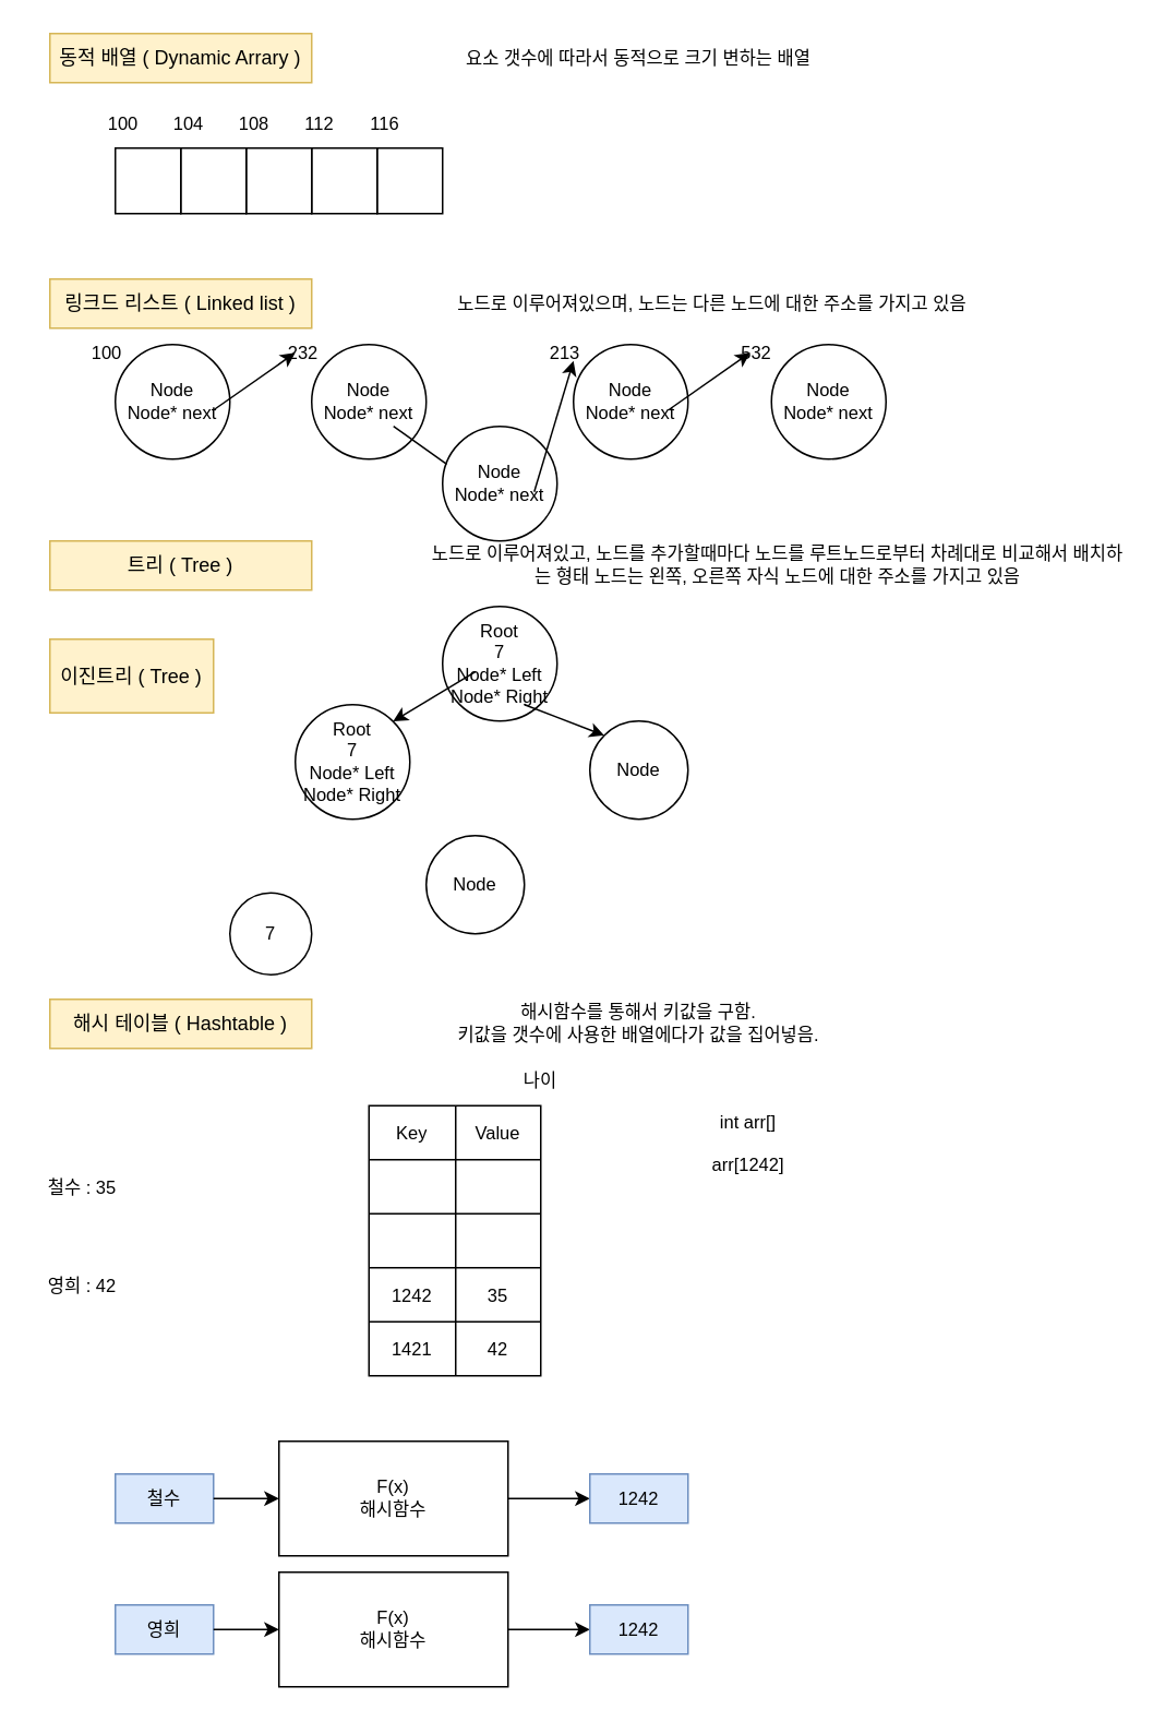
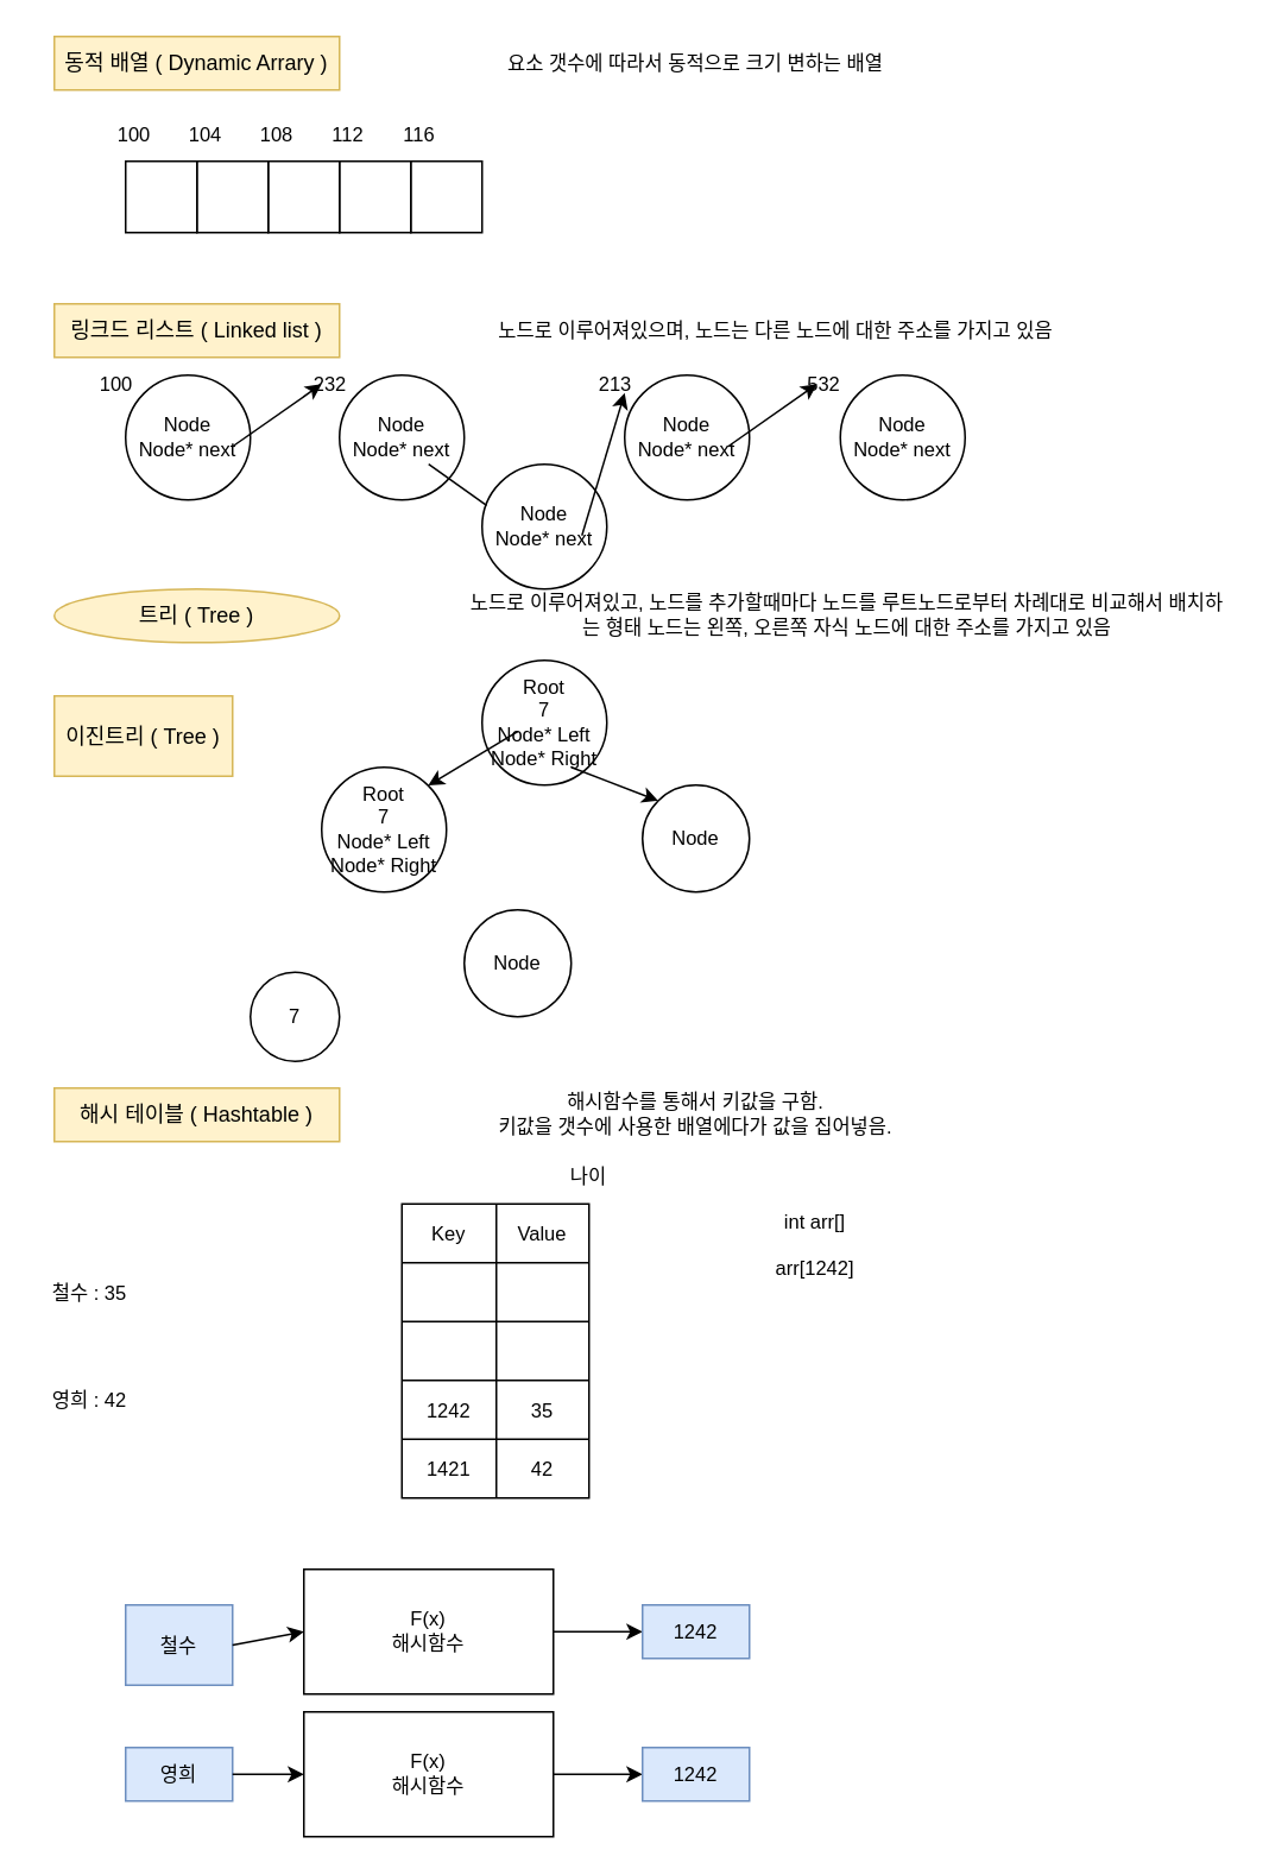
  <mxCell id="0" />
  <mxCell id="1" parent="0" />
  <mxCell id="2" value="동적 배열 ( Dynamic Arrary )" style="rounded=0;whiteSpace=wrap;html=1;fillColor=#fff2cc;strokeColor=#d6b656;" vertex="1" parent="1"><mxGeometry x="30" y="20" width="160" height="30" as="geometry" /></mxCell>
  <mxCell id="3" value="요소 갯수에 따라서 동적으로 크기 변하는 배열" style="text;html=1;strokeColor=none;fillColor=none;align=center;verticalAlign=middle;whiteSpace=wrap;rounded=0;fontSize=11;" vertex="1" parent="1"><mxGeometry x="260" y="20" width="260" height="30" as="geometry" /></mxCell>
  <mxCell id="4" value="링크드 리스트 ( Linked list )" style="rounded=0;whiteSpace=wrap;html=1;fillColor=#fff2cc;strokeColor=#d6b656;" vertex="1" parent="1"><mxGeometry x="30" y="170" width="160" height="30" as="geometry" /></mxCell>
  <mxCell id="5" value="노드로 이루어져있으며, 노드는 다른 노드에 대한 주소를 가지고 있음" style="text;html=1;strokeColor=none;fillColor=none;align=center;verticalAlign=middle;whiteSpace=wrap;rounded=0;fontSize=11;" vertex="1" parent="1"><mxGeometry x="260" y="170" width="350" height="30" as="geometry" /></mxCell>
- <mxCell id="6" value="트리 ( Tree )" style="rounded=0;whiteSpace=wrap;html=1;fillColor=#fff2cc;strokeColor=#d6b656;" vertex="1" parent="1"><mxGeometry x="30" y="330" width="160" height="30" as="geometry" /></mxCell>
+ <mxCell id="6" value="트리 ( Tree )" style="ellipse;whiteSpace=wrap;html=1;fillColor=#fff2cc;strokeColor=#d6b656;" vertex="1" parent="1"><mxGeometry x="30" y="330" width="160" height="30" as="geometry" /></mxCell>
  <mxCell id="7" value="노드로 이루어져있고, 노드를 추가할때마다 노드를 루트노드로부터 차례대로 비교해서 배치하는 형태 노드는 왼쪽, 오른쪽 자식 노드에 대한 주소를 가지고 있음" style="text;html=1;strokeColor=none;fillColor=none;align=center;verticalAlign=middle;whiteSpace=wrap;rounded=0;fontSize=11;" vertex="1" parent="1"><mxGeometry x="260" y="330" width="430" height="30" as="geometry" /></mxCell>
  <mxCell id="8" value="" style="rounded=0;whiteSpace=wrap;html=1;fontSize=11;" vertex="1" parent="1"><mxGeometry x="230" y="90" width="40" height="40" as="geometry" /></mxCell>
  <mxCell id="9" value="" style="rounded=0;whiteSpace=wrap;html=1;fontSize=11;" vertex="1" parent="1"><mxGeometry x="190" y="90" width="40" height="40" as="geometry" /></mxCell>
  <mxCell id="10" value="" style="rounded=0;whiteSpace=wrap;html=1;fontSize=11;" vertex="1" parent="1"><mxGeometry x="150" y="90" width="40" height="40" as="geometry" /></mxCell>
  <mxCell id="11" value="" style="rounded=0;whiteSpace=wrap;html=1;fontSize=11;" vertex="1" parent="1"><mxGeometry x="110" y="90" width="40" height="40" as="geometry" /></mxCell>
  <mxCell id="12" value="" style="rounded=0;whiteSpace=wrap;html=1;fontSize=11;" vertex="1" parent="1"><mxGeometry x="70" y="90" width="40" height="40" as="geometry" /></mxCell>
  <mxCell id="13" value="100" style="text;html=1;strokeColor=none;fillColor=none;align=center;verticalAlign=middle;whiteSpace=wrap;rounded=0;fontSize=11;" vertex="1" parent="1"><mxGeometry x="50" y="60" width="50" height="30" as="geometry" /></mxCell>
  <mxCell id="14" value="104" style="text;html=1;strokeColor=none;fillColor=none;align=center;verticalAlign=middle;whiteSpace=wrap;rounded=0;fontSize=11;" vertex="1" parent="1"><mxGeometry x="90" y="60" width="50" height="30" as="geometry" /></mxCell>
  <mxCell id="15" value="108" style="text;html=1;strokeColor=none;fillColor=none;align=center;verticalAlign=middle;whiteSpace=wrap;rounded=0;fontSize=11;" vertex="1" parent="1"><mxGeometry x="130" y="60" width="50" height="30" as="geometry" /></mxCell>
  <mxCell id="16" value="112" style="text;html=1;strokeColor=none;fillColor=none;align=center;verticalAlign=middle;whiteSpace=wrap;rounded=0;fontSize=11;" vertex="1" parent="1"><mxGeometry x="170" y="60" width="50" height="30" as="geometry" /></mxCell>
  <mxCell id="17" value="116" style="text;html=1;strokeColor=none;fillColor=none;align=center;verticalAlign=middle;whiteSpace=wrap;rounded=0;fontSize=11;" vertex="1" parent="1"><mxGeometry x="210" y="60" width="50" height="30" as="geometry" /></mxCell>
  <mxCell id="18" value="Node&lt;br&gt;Node* next" style="ellipse;whiteSpace=wrap;html=1;aspect=fixed;fontSize=11;" vertex="1" parent="1"><mxGeometry x="70" y="210" width="70" height="70" as="geometry" /></mxCell>
  <mxCell id="19" value="100" style="text;html=1;strokeColor=none;fillColor=none;align=center;verticalAlign=middle;whiteSpace=wrap;rounded=0;fontSize=11;" vertex="1" parent="1"><mxGeometry x="40" y="200" width="50" height="30" as="geometry" /></mxCell>
  <mxCell id="20" value="213" style="text;html=1;strokeColor=none;fillColor=none;align=center;verticalAlign=middle;whiteSpace=wrap;rounded=0;fontSize=11;" vertex="1" parent="1"><mxGeometry x="320" y="200" width="50" height="30" as="geometry" /></mxCell>
  <mxCell id="21" value="532" style="text;html=1;strokeColor=none;fillColor=none;align=center;verticalAlign=middle;whiteSpace=wrap;rounded=0;fontSize=11;" vertex="1" parent="1"><mxGeometry x="437" y="200" width="50" height="30" as="geometry" /></mxCell>
  <mxCell id="22" value="232" style="text;html=1;strokeColor=none;fillColor=none;align=center;verticalAlign=middle;whiteSpace=wrap;rounded=0;fontSize=11;" vertex="1" parent="1"><mxGeometry x="160" y="200" width="50" height="30" as="geometry" /></mxCell>
  <mxCell id="23" value="Node&lt;br&gt;Node* next" style="ellipse;whiteSpace=wrap;html=1;aspect=fixed;fontSize=11;" vertex="1" parent="1"><mxGeometry x="190" y="210" width="70" height="70" as="geometry" /></mxCell>
  <mxCell id="24" value="Node&lt;br&gt;Node* next" style="ellipse;whiteSpace=wrap;html=1;aspect=fixed;fontSize=11;" vertex="1" parent="1"><mxGeometry x="350" y="210" width="70" height="70" as="geometry" /></mxCell>
  <mxCell id="25" value="Node&lt;br&gt;Node* next" style="ellipse;whiteSpace=wrap;html=1;aspect=fixed;fontSize=11;" vertex="1" parent="1"><mxGeometry x="471" y="210" width="70" height="70" as="geometry" /></mxCell>
  <mxCell id="26" value="Node&lt;br&gt;Node* next" style="ellipse;whiteSpace=wrap;html=1;aspect=fixed;fontSize=11;" vertex="1" parent="1"><mxGeometry x="270" y="260" width="70" height="70" as="geometry" /></mxCell>
  <mxCell id="27" value="" style="endArrow=classic;html=1;rounded=0;fontSize=11;" edge="1" parent="1"><mxGeometry width="50" height="50" relative="1" as="geometry"><mxPoint x="130" y="250" as="sourcePoint" /><mxPoint x="180" y="215" as="targetPoint" /></mxGeometry></mxCell>
  <mxCell id="28" value="" style="endArrow=classic;html=1;rounded=0;fontSize=11;" edge="1" parent="1"><mxGeometry width="50" height="50" relative="1" as="geometry"><mxPoint x="408" y="250" as="sourcePoint" /><mxPoint x="458" y="215" as="targetPoint" /></mxGeometry></mxCell>
  <mxCell id="29" value="" style="endArrow=classic;html=1;rounded=0;fontSize=11;" edge="1" parent="1"><mxGeometry width="50" height="50" relative="1" as="geometry"><mxPoint x="326" y="300" as="sourcePoint" /><mxPoint x="350" y="220" as="targetPoint" /></mxGeometry></mxCell>
  <mxCell id="30" value="" style="endArrow=none;html=1;rounded=0;fontSize=11;exitX=0.714;exitY=0.714;exitDx=0;exitDy=0;exitPerimeter=0;entryX=0.036;entryY=0.329;entryDx=0;entryDy=0;entryPerimeter=0;" edge="1" parent="1" source="23" target="26"><mxGeometry width="50" height="50" relative="1" as="geometry"><mxPoint x="340" y="300" as="sourcePoint" /><mxPoint x="270" y="280" as="targetPoint" /></mxGeometry></mxCell>
  <mxCell id="31" value="해시 테이블 ( Hashtable )" style="rounded=0;whiteSpace=wrap;html=1;fillColor=#fff2cc;strokeColor=#d6b656;" vertex="1" parent="1"><mxGeometry x="30" y="610" width="160" height="30" as="geometry" /></mxCell>
  <mxCell id="32" value="해시함수를 통해서 키값을 구함.&lt;br&gt;키값을 갯수에 사용한 배열에다가 값을 집어넣음." style="text;html=1;strokeColor=none;fillColor=none;align=center;verticalAlign=middle;whiteSpace=wrap;rounded=0;fontSize=11;" vertex="1" parent="1"><mxGeometry x="260" y="610" width="260" height="30" as="geometry" /></mxCell>
  <mxCell id="33" value="" style="shape=table;startSize=0;container=1;collapsible=0;childLayout=tableLayout;fontSize=11;" vertex="1" parent="1"><mxGeometry x="225" y="675" width="105" height="165" as="geometry" /></mxCell>
  <mxCell id="34" value="" style="shape=tableRow;horizontal=0;startSize=0;swimlaneHead=0;swimlaneBody=0;top=0;left=0;bottom=0;right=0;collapsible=0;dropTarget=0;fillColor=none;points=[[0,0.5],[1,0.5]];portConstraint=eastwest;fontSize=11;" vertex="1" parent="33"><mxGeometry width="105" height="33" as="geometry" /></mxCell>
  <mxCell id="35" value="Key" style="shape=partialRectangle;html=1;whiteSpace=wrap;connectable=0;overflow=hidden;fillColor=none;top=0;left=0;bottom=0;right=0;pointerEvents=1;fontSize=11;" vertex="1" parent="34"><mxGeometry width="53" height="33" as="geometry"><mxRectangle width="53" height="33" as="alternateBounds" /></mxGeometry></mxCell>
  <mxCell id="36" value="Value" style="shape=partialRectangle;html=1;whiteSpace=wrap;connectable=0;overflow=hidden;fillColor=none;top=0;left=0;bottom=0;right=0;pointerEvents=1;fontSize=11;" vertex="1" parent="34"><mxGeometry x="53" width="52" height="33" as="geometry"><mxRectangle width="52" height="33" as="alternateBounds" /></mxGeometry></mxCell>
  <mxCell id="37" value="" style="shape=tableRow;horizontal=0;startSize=0;swimlaneHead=0;swimlaneBody=0;top=0;left=0;bottom=0;right=0;collapsible=0;dropTarget=0;fillColor=none;points=[[0,0.5],[1,0.5]];portConstraint=eastwest;fontSize=11;" vertex="1" parent="33"><mxGeometry y="33" width="105" height="33" as="geometry" /></mxCell>
  <mxCell id="38" value="" style="shape=partialRectangle;html=1;whiteSpace=wrap;connectable=0;overflow=hidden;fillColor=none;top=0;left=0;bottom=0;right=0;pointerEvents=1;fontSize=11;" vertex="1" parent="37"><mxGeometry width="53" height="33" as="geometry"><mxRectangle width="53" height="33" as="alternateBounds" /></mxGeometry></mxCell>
  <mxCell id="39" value="" style="shape=partialRectangle;html=1;whiteSpace=wrap;connectable=0;overflow=hidden;fillColor=none;top=0;left=0;bottom=0;right=0;pointerEvents=1;fontSize=11;" vertex="1" parent="37"><mxGeometry x="53" width="52" height="33" as="geometry"><mxRectangle width="52" height="33" as="alternateBounds" /></mxGeometry></mxCell>
  <mxCell id="40" value="" style="shape=tableRow;horizontal=0;startSize=0;swimlaneHead=0;swimlaneBody=0;top=0;left=0;bottom=0;right=0;collapsible=0;dropTarget=0;fillColor=none;points=[[0,0.5],[1,0.5]];portConstraint=eastwest;fontSize=11;" vertex="1" parent="33"><mxGeometry y="66" width="105" height="33" as="geometry" /></mxCell>
  <mxCell id="41" value="" style="shape=partialRectangle;html=1;whiteSpace=wrap;connectable=0;overflow=hidden;fillColor=none;top=0;left=0;bottom=0;right=0;pointerEvents=1;fontSize=11;" vertex="1" parent="40"><mxGeometry width="53" height="33" as="geometry"><mxRectangle width="53" height="33" as="alternateBounds" /></mxGeometry></mxCell>
  <mxCell id="42" value="" style="shape=partialRectangle;html=1;whiteSpace=wrap;connectable=0;overflow=hidden;fillColor=none;top=0;left=0;bottom=0;right=0;pointerEvents=1;fontSize=11;" vertex="1" parent="40"><mxGeometry x="53" width="52" height="33" as="geometry"><mxRectangle width="52" height="33" as="alternateBounds" /></mxGeometry></mxCell>
  <mxCell id="43" value="" style="shape=tableRow;horizontal=0;startSize=0;swimlaneHead=0;swimlaneBody=0;top=0;left=0;bottom=0;right=0;collapsible=0;dropTarget=0;fillColor=none;points=[[0,0.5],[1,0.5]];portConstraint=eastwest;fontSize=11;" vertex="1" parent="33"><mxGeometry y="99" width="105" height="33" as="geometry" /></mxCell>
  <mxCell id="44" value="1242" style="shape=partialRectangle;html=1;whiteSpace=wrap;connectable=0;overflow=hidden;fillColor=none;top=0;left=0;bottom=0;right=0;pointerEvents=1;fontSize=11;" vertex="1" parent="43"><mxGeometry width="53" height="33" as="geometry"><mxRectangle width="53" height="33" as="alternateBounds" /></mxGeometry></mxCell>
  <mxCell id="45" value="35" style="shape=partialRectangle;html=1;whiteSpace=wrap;connectable=0;overflow=hidden;fillColor=none;top=0;left=0;bottom=0;right=0;pointerEvents=1;fontSize=11;" vertex="1" parent="43"><mxGeometry x="53" width="52" height="33" as="geometry"><mxRectangle width="52" height="33" as="alternateBounds" /></mxGeometry></mxCell>
  <mxCell id="46" value="" style="shape=tableRow;horizontal=0;startSize=0;swimlaneHead=0;swimlaneBody=0;top=0;left=0;bottom=0;right=0;collapsible=0;dropTarget=0;fillColor=none;points=[[0,0.5],[1,0.5]];portConstraint=eastwest;fontSize=11;" vertex="1" parent="33"><mxGeometry y="132" width="105" height="33" as="geometry" /></mxCell>
  <mxCell id="47" value="1421" style="shape=partialRectangle;html=1;whiteSpace=wrap;connectable=0;overflow=hidden;fillColor=none;top=0;left=0;bottom=0;right=0;pointerEvents=1;fontSize=11;" vertex="1" parent="46"><mxGeometry width="53" height="33" as="geometry"><mxRectangle width="53" height="33" as="alternateBounds" /></mxGeometry></mxCell>
  <mxCell id="48" value="42" style="shape=partialRectangle;html=1;whiteSpace=wrap;connectable=0;overflow=hidden;fillColor=none;top=0;left=0;bottom=0;right=0;pointerEvents=1;fontSize=11;" vertex="1" parent="46"><mxGeometry x="53" width="52" height="33" as="geometry"><mxRectangle width="52" height="33" as="alternateBounds" /></mxGeometry></mxCell>
  <mxCell id="49" value="철수 : 35" style="text;html=1;strokeColor=none;fillColor=none;align=center;verticalAlign=middle;whiteSpace=wrap;rounded=0;fontSize=11;" vertex="1" parent="1"><mxGeometry x="20" y="710" width="60" height="30" as="geometry" /></mxCell>
  <mxCell id="50" value="영희 : 42" style="text;html=1;strokeColor=none;fillColor=none;align=center;verticalAlign=middle;whiteSpace=wrap;rounded=0;fontSize=11;" vertex="1" parent="1"><mxGeometry x="20" y="770" width="60" height="30" as="geometry" /></mxCell>
  <mxCell id="51" value="나이" style="text;html=1;strokeColor=none;fillColor=none;align=center;verticalAlign=middle;whiteSpace=wrap;rounded=0;fontSize=11;" vertex="1" parent="1"><mxGeometry x="300" y="645" width="60" height="30" as="geometry" /></mxCell>
  <mxCell id="52" value="int arr[]&lt;br&gt;&lt;br&gt;arr[1242]" style="text;html=1;strokeColor=none;fillColor=none;align=center;verticalAlign=middle;whiteSpace=wrap;rounded=0;fontSize=11;" vertex="1" parent="1"><mxGeometry x="394" y="645" width="126" height="105" as="geometry" /></mxCell>
  <mxCell id="53" value="F(x)&lt;br&gt;해시함수" style="rounded=0;whiteSpace=wrap;html=1;fontSize=11;" vertex="1" parent="1"><mxGeometry x="170" y="880" width="140" height="70" as="geometry" /></mxCell>
- <mxCell id="54" value="철수" style="text;html=1;strokeColor=#6c8ebf;fillColor=#dae8fc;align=center;verticalAlign=middle;whiteSpace=wrap;rounded=0;fontSize=11;" vertex="1" parent="1"><mxGeometry x="70" y="900" width="60" height="30" as="geometry" /></mxCell>
+ <mxCell id="54" value="철수" style="text;html=1;strokeColor=#6c8ebf;fillColor=#dae8fc;align=center;verticalAlign=middle;whiteSpace=wrap;rounded=0;fontSize=11;" vertex="1" parent="1"><mxGeometry x="70" y="900" width="60" height="45" as="geometry" /></mxCell>
  <mxCell id="55" value="" style="endArrow=classic;html=1;rounded=0;fontSize=11;exitX=1;exitY=0.5;exitDx=0;exitDy=0;entryX=0;entryY=0.5;entryDx=0;entryDy=0;" edge="1" parent="1" source="54" target="53"><mxGeometry width="50" height="50" relative="1" as="geometry"><mxPoint x="340" y="860" as="sourcePoint" /><mxPoint x="390" y="810" as="targetPoint" /></mxGeometry></mxCell>
  <mxCell id="56" value="이진트리 ( Tree )" style="rounded=0;whiteSpace=wrap;html=1;fillColor=#fff2cc;strokeColor=#d6b656;" vertex="1" parent="1"><mxGeometry x="30" y="390" width="100" height="45" as="geometry" /></mxCell>
  <mxCell id="57" value="Root&lt;br&gt;7&lt;br&gt;Node* Left&lt;br&gt;Node* Right" style="ellipse;whiteSpace=wrap;html=1;aspect=fixed;fontSize=11;" vertex="1" parent="1"><mxGeometry x="270" y="370" width="70" height="70" as="geometry" /></mxCell>
  <mxCell id="58" value="Root&lt;br&gt;7&lt;br&gt;Node* Left&lt;br&gt;Node* Right" style="ellipse;whiteSpace=wrap;html=1;aspect=fixed;fontSize=11;" vertex="1" parent="1"><mxGeometry x="180" y="430" width="70" height="70" as="geometry" /></mxCell>
  <mxCell id="59" value="Node" style="ellipse;whiteSpace=wrap;html=1;aspect=fixed;fontSize=11;" vertex="1" parent="1"><mxGeometry x="360" y="440" width="60" height="60" as="geometry" /></mxCell>
  <mxCell id="60" value="7" style="ellipse;whiteSpace=wrap;html=1;aspect=fixed;fontSize=11;" vertex="1" parent="1"><mxGeometry x="140" y="545" width="50" height="50" as="geometry" /></mxCell>
  <mxCell id="61" value="Node" style="ellipse;whiteSpace=wrap;html=1;aspect=fixed;fontSize=11;" vertex="1" parent="1"><mxGeometry x="260" y="510" width="60" height="60" as="geometry" /></mxCell>
  <mxCell id="62" value="" style="endArrow=classic;html=1;rounded=0;fontSize=11;exitX=0.286;exitY=0.571;exitDx=0;exitDy=0;exitPerimeter=0;entryX=1;entryY=0;entryDx=0;entryDy=0;" edge="1" parent="1" source="57" target="58"><mxGeometry width="50" height="50" relative="1" as="geometry"><mxPoint x="450" y="520" as="sourcePoint" /><mxPoint x="500" y="470" as="targetPoint" /></mxGeometry></mxCell>
  <mxCell id="63" value="" style="endArrow=classic;html=1;rounded=0;fontSize=11;entryX=0;entryY=0;entryDx=0;entryDy=0;" edge="1" parent="1" target="59"><mxGeometry width="50" height="50" relative="1" as="geometry"><mxPoint x="320" y="430" as="sourcePoint" /><mxPoint x="390" y="630" as="targetPoint" /></mxGeometry></mxCell>
  <mxCell id="64" value="" style="endArrow=classic;html=1;rounded=0;fontSize=11;exitX=1;exitY=0.5;exitDx=0;exitDy=0;entryX=0;entryY=0.5;entryDx=0;entryDy=0;" edge="1" parent="1" source="53" target="65"><mxGeometry width="50" height="50" relative="1" as="geometry"><mxPoint x="340" y="840" as="sourcePoint" /><mxPoint x="360" y="915" as="targetPoint" /></mxGeometry></mxCell>
  <mxCell id="65" value="1242" style="text;html=1;strokeColor=#6c8ebf;fillColor=#dae8fc;align=center;verticalAlign=middle;whiteSpace=wrap;rounded=0;fontSize=11;" vertex="1" parent="1"><mxGeometry x="360" y="900" width="60" height="30" as="geometry" /></mxCell>
  <mxCell id="66" value="&lt;span&gt;F(x)&lt;/span&gt;&lt;br&gt;&lt;span&gt;해시함수&lt;/span&gt;" style="rounded=0;whiteSpace=wrap;html=1;fontSize=11;" vertex="1" parent="1"><mxGeometry x="170" y="960" width="140" height="70" as="geometry" /></mxCell>
  <mxCell id="67" value="영희" style="text;html=1;strokeColor=#6c8ebf;fillColor=#dae8fc;align=center;verticalAlign=middle;whiteSpace=wrap;rounded=0;fontSize=11;" vertex="1" parent="1"><mxGeometry x="70" y="980" width="60" height="30" as="geometry" /></mxCell>
  <mxCell id="68" value="" style="endArrow=classic;html=1;rounded=0;fontSize=11;exitX=1;exitY=0.5;exitDx=0;exitDy=0;entryX=0;entryY=0.5;entryDx=0;entryDy=0;" edge="1" source="67" target="66" parent="1"><mxGeometry width="50" height="50" relative="1" as="geometry"><mxPoint x="340" y="940" as="sourcePoint" /><mxPoint x="390" y="890" as="targetPoint" /></mxGeometry></mxCell>
  <mxCell id="69" value="" style="endArrow=classic;html=1;rounded=0;fontSize=11;exitX=1;exitY=0.5;exitDx=0;exitDy=0;entryX=0;entryY=0.5;entryDx=0;entryDy=0;" edge="1" source="66" target="70" parent="1"><mxGeometry width="50" height="50" relative="1" as="geometry"><mxPoint x="340" y="920" as="sourcePoint" /><mxPoint x="360" y="995" as="targetPoint" /></mxGeometry></mxCell>
  <mxCell id="70" value="1242" style="text;html=1;strokeColor=#6c8ebf;fillColor=#dae8fc;align=center;verticalAlign=middle;whiteSpace=wrap;rounded=0;fontSize=11;" vertex="1" parent="1"><mxGeometry x="360" y="980" width="60" height="30" as="geometry" /></mxCell>
